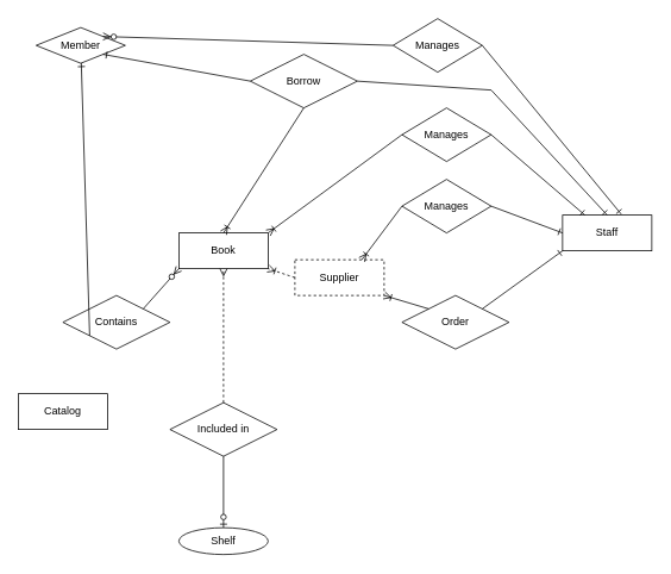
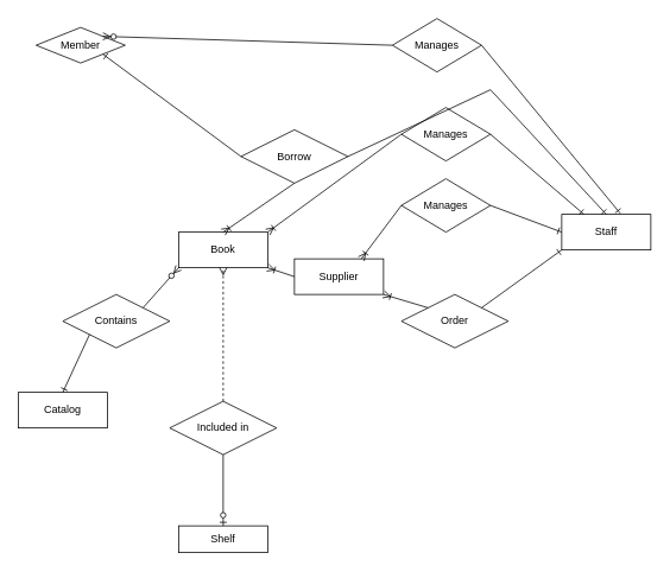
  <mxCell id="0" />
  <mxCell id="1" parent="0" />
  <mxCell id="2" value="Staff" style="whiteSpace=wrap;html=1;align=center;" vertex="1" parent="1"><mxGeometry x="630" y="240" width="100" height="40" as="geometry" /></mxCell>
  <mxCell id="3" value="Member" style="rhombus;whiteSpace=wrap;html=1;align=center;" vertex="1" parent="1"><mxGeometry x="40" y="30" width="100" height="40" as="geometry" /></mxCell>
- <mxCell id="4" value="Shelf" style="ellipse;whiteSpace=wrap;html=1;align=center;" vertex="1" parent="1"><mxGeometry x="200" y="590" width="100" height="30" as="geometry" /></mxCell>
- <mxCell id="5" value="Supplier" style="whiteSpace=wrap;html=1;align=center;dashed=1;" vertex="1" parent="1"><mxGeometry x="330" y="290" width="100" height="40" as="geometry" /></mxCell>
+ <mxCell id="4" value="Shelf" style="whiteSpace=wrap;html=1;align=center;" vertex="1" parent="1"><mxGeometry x="200" y="590" width="100" height="30" as="geometry" /></mxCell>
+ <mxCell id="5" value="Supplier" style="whiteSpace=wrap;html=1;align=center;" vertex="1" parent="1"><mxGeometry x="330" y="290" width="100" height="40" as="geometry" /></mxCell>
  <mxCell id="6" value="Book" style="whiteSpace=wrap;html=1;align=center;" vertex="1" parent="1"><mxGeometry x="200" y="260" width="100" height="40" as="geometry" /></mxCell>
  <mxCell id="7" value="Catalog" style="whiteSpace=wrap;html=1;align=center;" vertex="1" parent="1"><mxGeometry x="20" y="440" width="100" height="40" as="geometry" /></mxCell>
  <mxCell id="8" value="Manages" style="shape=rhombus;perimeter=rhombusPerimeter;whiteSpace=wrap;html=1;align=center;" vertex="1" parent="1"><mxGeometry x="450" y="120" width="100" height="60" as="geometry" /></mxCell>
  <mxCell id="9" value="" style="fontSize=12;html=1;endArrow=ERone;endFill=1;rounded=0;exitX=1;exitY=0.5;exitDx=0;exitDy=0;entryX=0.25;entryY=0;entryDx=0;entryDy=0;" edge="1" parent="1" source="8" target="2"><mxGeometry width="100" height="100" relative="1" as="geometry"><mxPoint x="470" y="340" as="sourcePoint" /><mxPoint x="480" y="270" as="targetPoint" /></mxGeometry></mxCell>
  <mxCell id="10" value="" style="fontSize=12;html=1;endArrow=ERoneToMany;rounded=0;exitX=0;exitY=0.5;exitDx=0;exitDy=0;entryX=1;entryY=0;entryDx=0;entryDy=0;" edge="1" parent="1" source="8" target="6"><mxGeometry width="100" height="100" relative="1" as="geometry"><mxPoint x="520" y="170" as="sourcePoint" /><mxPoint x="350" y="220" as="targetPoint" /></mxGeometry></mxCell>
  <mxCell id="11" value="" style="fontSize=12;html=1;endArrow=ERoneToMany;rounded=0;exitX=0;exitY=0.5;exitDx=0;exitDy=0;entryX=0.75;entryY=0;entryDx=0;entryDy=0;" edge="1" parent="1" source="24" target="5"><mxGeometry width="100" height="100" relative="1" as="geometry"><mxPoint x="540" y="230" as="sourcePoint" /><mxPoint x="410" y="270" as="targetPoint" /><Array as="points" /></mxGeometry></mxCell>
- <mxCell id="12" value="Borrow" style="shape=rhombus;perimeter=rhombusPerimeter;whiteSpace=wrap;html=1;align=center;" vertex="1" parent="1"><mxGeometry x="280" y="60" width="120" height="60" as="geometry" /></mxCell>
+ <mxCell id="12" value="Borrow" style="shape=rhombus;perimeter=rhombusPerimeter;whiteSpace=wrap;html=1;align=center;" vertex="1" parent="1"><mxGeometry x="270" y="145" width="120" height="60" as="geometry" /></mxCell>
  <mxCell id="13" value="" style="fontSize=12;html=1;endArrow=ERone;endFill=1;rounded=0;exitX=0;exitY=0.5;exitDx=0;exitDy=0;entryX=1;entryY=1;entryDx=0;entryDy=0;" edge="1" parent="1" source="12" target="3"><mxGeometry width="100" height="100" relative="1" as="geometry"><mxPoint x="340" y="130" as="sourcePoint" /><mxPoint x="440" y="30" as="targetPoint" /></mxGeometry></mxCell>
  <mxCell id="14" value="Included in" style="shape=rhombus;perimeter=rhombusPerimeter;whiteSpace=wrap;html=1;align=center;" vertex="1" parent="1"><mxGeometry x="190" y="450" width="120" height="60" as="geometry" /></mxCell>
  <mxCell id="15" value="" style="fontSize=12;html=1;endArrow=ERmany;rounded=0;exitX=0.5;exitY=0;exitDx=0;exitDy=0;entryX=0.5;entryY=1;entryDx=0;entryDy=0;dashed=1;" edge="1" parent="1" source="14" target="6"><mxGeometry width="100" height="100" relative="1" as="geometry"><mxPoint x="530" y="-10" as="sourcePoint" /><mxPoint x="270" y="350" as="targetPoint" /><Array as="points" /></mxGeometry></mxCell>
  <mxCell id="16" value="Order" style="shape=rhombus;perimeter=rhombusPerimeter;whiteSpace=wrap;html=1;align=center;" vertex="1" parent="1"><mxGeometry x="450" y="330" width="120" height="60" as="geometry" /></mxCell>
  <mxCell id="17" value="" style="fontSize=12;html=1;endArrow=ERone;endFill=1;rounded=0;exitX=1;exitY=0;exitDx=0;exitDy=0;entryX=0;entryY=1;entryDx=0;entryDy=0;" edge="1" parent="1" source="16" target="2"><mxGeometry width="100" height="100" relative="1" as="geometry"><mxPoint x="620" y="420" as="sourcePoint" /><mxPoint x="720" y="320" as="targetPoint" /></mxGeometry></mxCell>
  <mxCell id="18" value="" style="fontSize=12;html=1;endArrow=ERoneToMany;rounded=0;exitX=0;exitY=0;exitDx=0;exitDy=0;entryX=1;entryY=1;entryDx=0;entryDy=0;" edge="1" parent="1" source="16" target="5"><mxGeometry width="100" height="100" relative="1" as="geometry"><mxPoint x="390" y="420" as="sourcePoint" /><mxPoint x="490" y="320" as="targetPoint" /></mxGeometry></mxCell>
  <mxCell id="19" value="Contains" style="shape=rhombus;perimeter=rhombusPerimeter;whiteSpace=wrap;html=1;align=center;" vertex="1" parent="1"><mxGeometry x="70" y="330" width="120" height="60" as="geometry" /></mxCell>
- <mxCell id="20" value="" style="fontSize=12;html=1;endArrow=ERone;endFill=1;rounded=0;exitX=0;exitY=1;exitDx=0;exitDy=0;" edge="1" parent="1" source="19" target="3"><mxGeometry width="100" height="100" relative="1" as="geometry"><mxPoint x="240" y="370" as="sourcePoint" /><mxPoint x="340" y="270" as="targetPoint" /></mxGeometry></mxCell>
+ <mxCell id="20" value="" style="fontSize=12;html=1;endArrow=ERone;endFill=1;rounded=0;exitX=0;exitY=1;exitDx=0;exitDy=0;entryX=0.5;entryY=0;entryDx=0;entryDy=0;" edge="1" parent="1" source="19" target="7"><mxGeometry width="100" height="100" relative="1" as="geometry"><mxPoint x="240" y="370" as="sourcePoint" /><mxPoint x="340" y="270" as="targetPoint" /></mxGeometry></mxCell>
  <mxCell id="21" value="" style="fontSize=12;html=1;endArrow=ERzeroToMany;endFill=1;rounded=0;exitX=1;exitY=0;exitDx=0;exitDy=0;entryX=0;entryY=1;entryDx=0;entryDy=0;" edge="1" parent="1" source="19" target="6"><mxGeometry width="100" height="100" relative="1" as="geometry"><mxPoint x="10" y="340" as="sourcePoint" /><mxPoint x="110" y="240" as="targetPoint" /></mxGeometry></mxCell>
- <mxCell id="22" value="" style="fontSize=12;html=1;endArrow=ERoneToMany;rounded=0;entryX=1;entryY=1;entryDx=0;entryDy=0;exitX=0;exitY=0.5;exitDx=0;exitDy=0;dashed=1;" edge="1" parent="1" source="5" target="6"><mxGeometry width="100" height="100" relative="1" as="geometry"><mxPoint x="330" y="450" as="sourcePoint" /><mxPoint x="300" y="320" as="targetPoint" /></mxGeometry></mxCell>
+ <mxCell id="22" value="" style="fontSize=12;html=1;endArrow=ERoneToMany;rounded=0;entryX=1;entryY=1;entryDx=0;entryDy=0;exitX=0;exitY=0.5;exitDx=0;exitDy=0;" edge="1" parent="1" source="5" target="6"><mxGeometry width="100" height="100" relative="1" as="geometry"><mxPoint x="330" y="450" as="sourcePoint" /><mxPoint x="300" y="320" as="targetPoint" /></mxGeometry></mxCell>
  <mxCell id="23" value="Manages" style="shape=rhombus;perimeter=rhombusPerimeter;whiteSpace=wrap;html=1;align=center;" vertex="1" parent="1"><mxGeometry x="440" y="20" width="100" height="60" as="geometry" /></mxCell>
  <mxCell id="24" value="Manages" style="shape=rhombus;perimeter=rhombusPerimeter;whiteSpace=wrap;html=1;align=center;" vertex="1" parent="1"><mxGeometry x="450" y="200" width="100" height="60" as="geometry" /></mxCell>
  <mxCell id="25" value="" style="fontSize=12;html=1;endArrow=ERone;endFill=1;rounded=0;exitX=1;exitY=0.5;exitDx=0;exitDy=0;entryX=0.657;entryY=-0.026;entryDx=0;entryDy=0;entryPerimeter=0;" edge="1" parent="1" source="23" target="2"><mxGeometry width="100" height="100" relative="1" as="geometry"><mxPoint x="590" y="150" as="sourcePoint" /><mxPoint x="690" y="250" as="targetPoint" /></mxGeometry></mxCell>
  <mxCell id="26" value="" style="fontSize=12;html=1;endArrow=ERone;endFill=1;rounded=0;exitX=1;exitY=0.5;exitDx=0;exitDy=0;entryX=0;entryY=0.5;entryDx=0;entryDy=0;" edge="1" parent="1" source="24" target="2"><mxGeometry width="100" height="100" relative="1" as="geometry"><mxPoint x="600" y="160" as="sourcePoint" /><mxPoint x="700" y="260" as="targetPoint" /></mxGeometry></mxCell>
  <mxCell id="27" value="" style="fontSize=12;html=1;endArrow=ERzeroToMany;endFill=1;rounded=0;entryX=1;entryY=0;entryDx=0;entryDy=0;exitX=0;exitY=0.5;exitDx=0;exitDy=0;" edge="1" parent="1" source="23" target="3"><mxGeometry width="100" height="100" relative="1" as="geometry"><mxPoint x="390" y="210" as="sourcePoint" /><mxPoint x="490" y="110" as="targetPoint" /></mxGeometry></mxCell>
  <mxCell id="28" value="" style="fontSize=12;html=1;endArrow=ERone;endFill=1;rounded=0;exitX=1;exitY=0.5;exitDx=0;exitDy=0;entryX=0.5;entryY=0;entryDx=0;entryDy=0;" edge="1" parent="1" source="12" target="2"><mxGeometry width="100" height="100" relative="1" as="geometry"><mxPoint x="610" y="170" as="sourcePoint" /><mxPoint x="710" y="270" as="targetPoint" /><Array as="points"><mxPoint x="550" y="100" /></Array></mxGeometry></mxCell>
  <mxCell id="29" value="" style="fontSize=12;html=1;endArrow=ERzeroToOne;endFill=1;rounded=0;entryX=0.5;entryY=0;entryDx=0;entryDy=0;exitX=0.5;exitY=1;exitDx=0;exitDy=0;" edge="1" parent="1" source="14" target="4"><mxGeometry width="100" height="100" relative="1" as="geometry"><mxPoint x="-60" y="600" as="sourcePoint" /><mxPoint x="170" y="540" as="targetPoint" /></mxGeometry></mxCell>
  <mxCell id="30" value="" style="fontSize=12;html=1;endArrow=ERoneToMany;rounded=0;exitX=0.5;exitY=1;exitDx=0;exitDy=0;entryX=0.5;entryY=0;entryDx=0;entryDy=0;" edge="1" parent="1" source="12" target="6"><mxGeometry width="100" height="100" relative="1" as="geometry"><mxPoint x="70" y="320" as="sourcePoint" /><mxPoint x="170" y="220" as="targetPoint" /></mxGeometry></mxCell>
